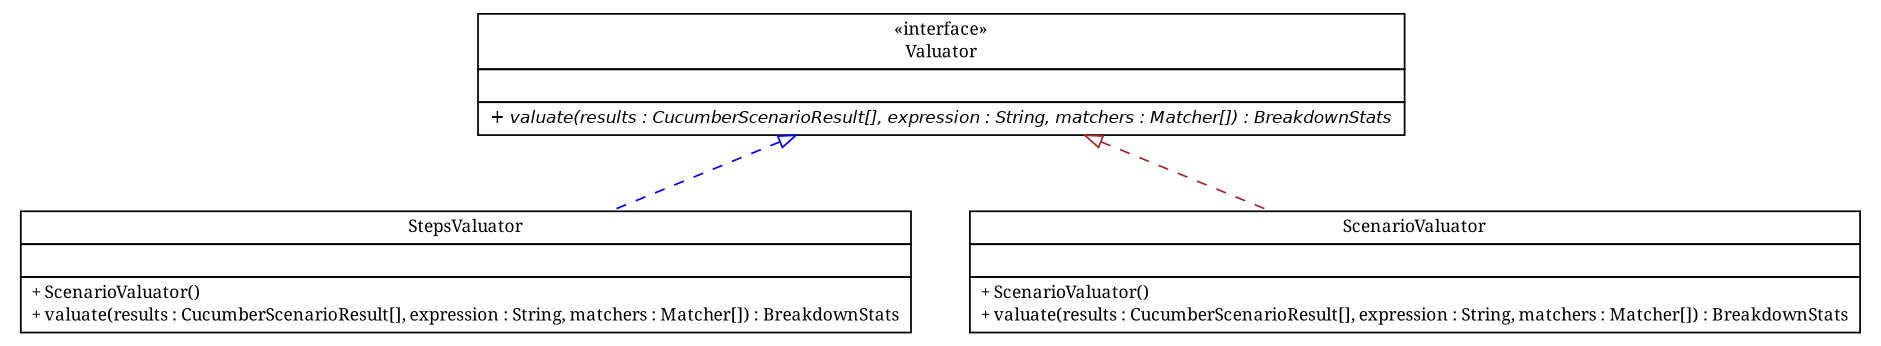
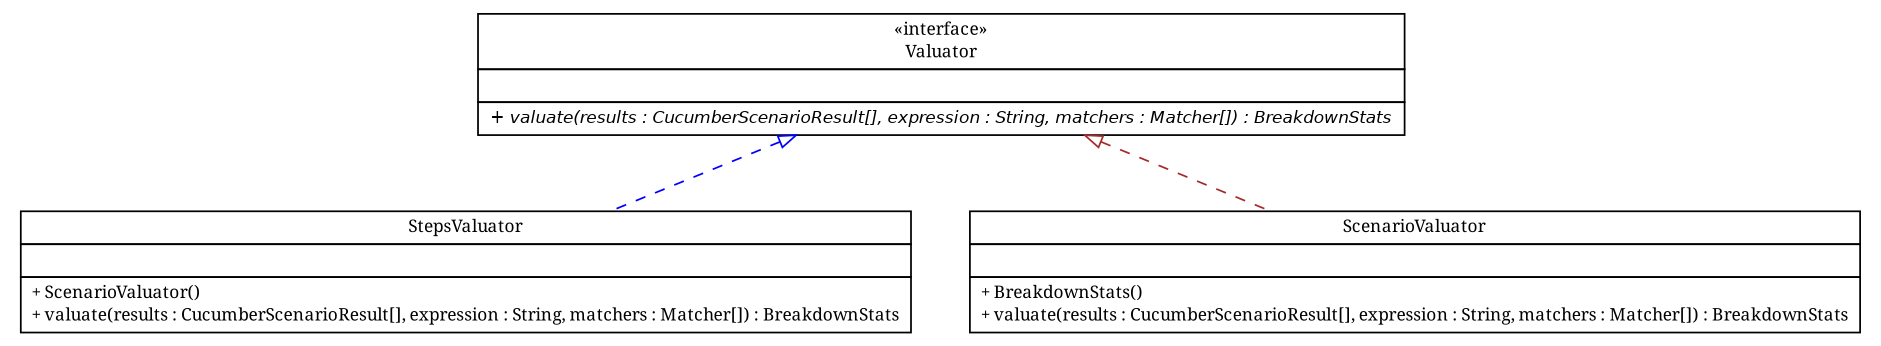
  digraph {
    fontname="Noto Serif"
    nodesep=0.25
    ranksep=0.5
    node [fontcolor=black fontname="Noto Serif" fontsize=10.0 shape=plaintext]
    edge [arrowtail=empty dir=back fontname="Noto Serif" fontsize=10 headport=p labelfontname=Helvetica labelfontsize=10 style=dashed tailport=p]
    n1 [label=<<table title="com.github.mkolisnyk.cucumber.reporting.types.breakdown.valuators.Valuator" border="0" cellborder="1" cellspacing="0" cellpadding="2" port="p" href="./Valuator.html"> 		<tr><td><table border="0" cellspacing="0" cellpadding="1"> <tr><td align="center" balign="center"> &#171;interface&#187; </td></tr> <tr><td align="center" balign="center"> Valuator </td></tr> 		</table></td></tr> 		<tr><td><table border="0" cellspacing="0" cellpadding="1"> <tr><td align="left" balign="left">  </td></tr> 		</table></td></tr> 		<tr><td><table border="0" cellspacing="0" cellpadding="1"> <tr><td align="left" balign="left"><font face="Helvetica-Oblique" point-size="10.0"> + valuate(results : CucumberScenarioResult[], expression : String, matchers : Matcher[]) : BreakdownStats </font></td></tr> 		</table></td></tr> 		</table>>]
    n2 [label=<<table title="com.github.mkolisnyk.cucumber.reporting.types.breakdown.valuators.StepsValuator" border="0" cellborder="1" cellspacing="0" cellpadding="2" port="p" href="./StepsValuator.html"> 		<tr><td><table border="0" cellspacing="0" cellpadding="1"> <tr><td align="center" balign="center"> StepsValuator </td></tr> 		</table></td></tr> 		<tr><td><table border="0" cellspacing="0" cellpadding="1"> <tr><td align="left" balign="left">  </td></tr> 		</table></td></tr> 		<tr><td><table border="0" cellspacing="0" cellpadding="1"> <tr><td align="left" balign="left"> + ScenarioValuator() </td></tr> <tr><td align="left" balign="left"> + valuate(results : CucumberScenarioResult[], expression : String, matchers : Matcher[]) : BreakdownStats </td></tr> 		</table></td></tr> 		</table>>]
-   n3 [label=<<table title="com.github.mkolisnyk.cucumber.reporting.types.breakdown.valuators.ScenarioValuator" border="0" cellborder="1" cellspacing="0" cellpadding="2" port="p" href="./ScenarioValuator.html"> 		<tr><td><table border="0" cellspacing="0" cellpadding="1"> <tr><td align="center" balign="center"> ScenarioValuator </td></tr> 		</table></td></tr> 		<tr><td><table border="0" cellspacing="0" cellpadding="1"> <tr><td align="left" balign="left">  </td></tr> 		</table></td></tr> 		<tr><td><table border="0" cellspacing="0" cellpadding="1"> <tr><td align="left" balign="left"> + ScenarioValuator() </td></tr> <tr><td align="left" balign="left"> + valuate(results : CucumberScenarioResult[], expression : String, matchers : Matcher[]) : BreakdownStats </td></tr> 		</table></td></tr> 		</table>>]
+   n3 [label=<<table title="com.github.mkolisnyk.cucumber.reporting.types.breakdown.valuators.ScenarioValuator" border="0" cellborder="1" cellspacing="0" cellpadding="2" port="p" href="./ScenarioValuator.html"> 		<tr><td><table border="0" cellspacing="0" cellpadding="1"> <tr><td align="center" balign="center"> ScenarioValuator </td></tr> 		</table></td></tr> 		<tr><td><table border="0" cellspacing="0" cellpadding="1"> <tr><td align="left" balign="left">  </td></tr> 		</table></td></tr> 		<tr><td><table border="0" cellspacing="0" cellpadding="1"> <tr><td align="left" balign="left"> + BreakdownStats() </td></tr> <tr><td align="left" balign="left"> + valuate(results : CucumberScenarioResult[], expression : String, matchers : Matcher[]) : BreakdownStats </td></tr> 		</table></td></tr> 		</table>>]
    n1 -> n2 [color=blue]
    n1 -> n3 [color=brown]
  }
